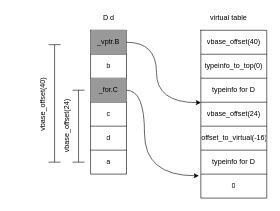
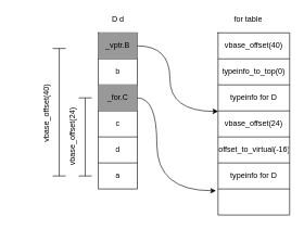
  <mxCell id="0" />
  <mxCell id="1" parent="0" />
  <mxCell id="2" value="" style="shape=table;html=1;whiteSpace=wrap;startSize=0;container=1;collapsible=0;childLayout=tableLayout;fillColor=#FFFFFF;fontColor=#000000;labelBackgroundColor=none;strokeColor=#000000;" parent="1" vertex="1"><mxGeometry x="150" y="50" width="60" height="240" as="geometry" /></mxCell>
  <mxCell id="3" value="" style="shape=partialRectangle;html=1;whiteSpace=wrap;collapsible=0;dropTarget=0;pointerEvents=0;fillColor=none;top=0;left=0;bottom=0;right=0;points=[[0,0.5],[1,0.5]];portConstraint=eastwest;fontColor=#000000;" parent="2" vertex="1"><mxGeometry width="60" height="40" as="geometry" /></mxCell>
  <mxCell id="4" value="_vptr.B" style="shape=partialRectangle;html=1;whiteSpace=wrap;connectable=0;fillColor=#999999;top=0;left=0;bottom=0;right=0;overflow=hidden;pointerEvents=1;fontColor=#000000;gradientColor=none;gradientDirection=radial;" parent="3" vertex="1"><mxGeometry width="60" height="40" as="geometry"><mxRectangle width="60" height="40" as="alternateBounds" /></mxGeometry></mxCell>
  <mxCell id="5" value="" style="shape=partialRectangle;html=1;whiteSpace=wrap;collapsible=0;dropTarget=0;pointerEvents=0;fillColor=none;top=0;left=0;bottom=0;right=0;points=[[0,0.5],[1,0.5]];portConstraint=eastwest;fontColor=#000000;" parent="2" vertex="1"><mxGeometry y="40" width="60" height="40" as="geometry" /></mxCell>
  <mxCell id="6" value="b" style="shape=partialRectangle;html=1;whiteSpace=wrap;connectable=0;fillColor=none;top=0;left=0;bottom=0;right=0;overflow=hidden;pointerEvents=1;fontColor=#000000;" parent="5" vertex="1"><mxGeometry width="60" height="40" as="geometry"><mxRectangle width="60" height="40" as="alternateBounds" /></mxGeometry></mxCell>
  <mxCell id="7" value="" style="shape=partialRectangle;html=1;whiteSpace=wrap;collapsible=0;dropTarget=0;pointerEvents=0;fillColor=none;top=0;left=0;bottom=0;right=0;points=[[0,0.5],[1,0.5]];portConstraint=eastwest;fontColor=#000000;" parent="2" vertex="1"><mxGeometry y="80" width="60" height="40" as="geometry" /></mxCell>
  <mxCell id="8" value="_for.C" style="shape=partialRectangle;html=1;whiteSpace=wrap;connectable=0;fillColor=#999999;top=0;left=0;bottom=0;right=0;overflow=hidden;pointerEvents=1;fontColor=#000000;" parent="7" vertex="1"><mxGeometry width="60" height="40" as="geometry"><mxRectangle width="60" height="40" as="alternateBounds" /></mxGeometry></mxCell>
  <mxCell id="9" style="shape=partialRectangle;html=1;whiteSpace=wrap;collapsible=0;dropTarget=0;pointerEvents=0;fillColor=none;top=0;left=0;bottom=0;right=0;points=[[0,0.5],[1,0.5]];portConstraint=eastwest;fontColor=#000000;" parent="2" vertex="1"><mxGeometry y="120" width="60" height="40" as="geometry" /></mxCell>
  <mxCell id="10" value="c" style="shape=partialRectangle;html=1;whiteSpace=wrap;connectable=0;fillColor=none;top=0;left=0;bottom=0;right=0;overflow=hidden;pointerEvents=1;fontColor=#000000;" parent="9" vertex="1"><mxGeometry width="60" height="40" as="geometry"><mxRectangle width="60" height="40" as="alternateBounds" /></mxGeometry></mxCell>
  <mxCell id="11" style="shape=partialRectangle;html=1;whiteSpace=wrap;collapsible=0;dropTarget=0;pointerEvents=0;fillColor=none;top=0;left=0;bottom=0;right=0;points=[[0,0.5],[1,0.5]];portConstraint=eastwest;fontColor=#000000;" parent="2" vertex="1"><mxGeometry y="160" width="60" height="40" as="geometry" /></mxCell>
  <mxCell id="12" value="d" style="shape=partialRectangle;html=1;whiteSpace=wrap;connectable=0;fillColor=none;top=0;left=0;bottom=0;right=0;overflow=hidden;pointerEvents=1;fontColor=#000000;" parent="11" vertex="1"><mxGeometry width="60" height="40" as="geometry"><mxRectangle width="60" height="40" as="alternateBounds" /></mxGeometry></mxCell>
  <mxCell id="13" style="shape=partialRectangle;html=1;whiteSpace=wrap;collapsible=0;dropTarget=0;pointerEvents=0;fillColor=none;top=0;left=0;bottom=0;right=0;points=[[0,0.5],[1,0.5]];portConstraint=eastwest;fontColor=#000000;" parent="2" vertex="1"><mxGeometry y="200" width="60" height="40" as="geometry" /></mxCell>
  <mxCell id="14" value="a" style="shape=partialRectangle;html=1;whiteSpace=wrap;connectable=0;fillColor=none;top=0;left=0;bottom=0;right=0;overflow=hidden;pointerEvents=1;fontColor=#000000;" parent="13" vertex="1"><mxGeometry width="60" height="40" as="geometry"><mxRectangle width="60" height="40" as="alternateBounds" /></mxGeometry></mxCell>
  <mxCell id="15" value="" style="shape=table;html=1;whiteSpace=wrap;startSize=0;container=1;collapsible=0;childLayout=tableLayout;fillColor=#FFFFFF;fontColor=#000000;labelBackgroundColor=none;strokeColor=#000000;" parent="1" vertex="1"><mxGeometry x="334" y="50" width="110" height="280" as="geometry" /></mxCell>
  <mxCell id="16" value="" style="shape=partialRectangle;html=1;whiteSpace=wrap;collapsible=0;dropTarget=0;pointerEvents=0;fillColor=none;top=0;left=0;bottom=0;right=0;points=[[0,0.5],[1,0.5]];portConstraint=eastwest;fontColor=#000000;" parent="15" vertex="1"><mxGeometry width="110" height="40" as="geometry" /></mxCell>
  <mxCell id="17" value="vbase_offset(40)" style="shape=partialRectangle;html=1;whiteSpace=wrap;connectable=0;fillColor=none;top=0;left=0;bottom=0;right=0;overflow=hidden;pointerEvents=1;fontColor=#000000;" parent="16" vertex="1"><mxGeometry width="110" height="40" as="geometry"><mxRectangle width="110" height="40" as="alternateBounds" /></mxGeometry></mxCell>
  <mxCell id="18" value="" style="shape=partialRectangle;html=1;whiteSpace=wrap;collapsible=0;dropTarget=0;pointerEvents=0;fillColor=none;top=0;left=0;bottom=0;right=0;points=[[0,0.5],[1,0.5]];portConstraint=eastwest;fontColor=#000000;" parent="15" vertex="1"><mxGeometry y="40" width="110" height="40" as="geometry" /></mxCell>
  <mxCell id="19" value="typeinfo_to_top(0)" style="shape=partialRectangle;html=1;whiteSpace=wrap;connectable=0;fillColor=none;top=0;left=0;bottom=0;right=0;overflow=hidden;pointerEvents=1;fontColor=#000000;" parent="18" vertex="1"><mxGeometry width="110" height="40" as="geometry"><mxRectangle width="110" height="40" as="alternateBounds" /></mxGeometry></mxCell>
  <mxCell id="20" value="" style="shape=partialRectangle;html=1;whiteSpace=wrap;collapsible=0;dropTarget=0;pointerEvents=0;fillColor=none;top=0;left=0;bottom=0;right=0;points=[[0,0.5],[1,0.5]];portConstraint=eastwest;fontColor=#000000;" parent="15" vertex="1"><mxGeometry y="80" width="110" height="40" as="geometry" /></mxCell>
  <mxCell id="21" value="typeinfo for D" style="shape=partialRectangle;html=1;whiteSpace=wrap;connectable=0;fillColor=none;top=0;left=0;bottom=0;right=0;overflow=hidden;pointerEvents=1;fontColor=#000000;" parent="20" vertex="1"><mxGeometry width="110" height="40" as="geometry"><mxRectangle width="110" height="40" as="alternateBounds" /></mxGeometry></mxCell>
  <mxCell id="22" style="shape=partialRectangle;html=1;whiteSpace=wrap;collapsible=0;dropTarget=0;pointerEvents=0;fillColor=none;top=0;left=0;bottom=0;right=0;points=[[0,0.5],[1,0.5]];portConstraint=eastwest;fontColor=#000000;" parent="15" vertex="1"><mxGeometry y="120" width="110" height="40" as="geometry" /></mxCell>
  <mxCell id="23" value="vbase_offset(24)" style="shape=partialRectangle;html=1;whiteSpace=wrap;connectable=0;fillColor=none;top=0;left=0;bottom=0;right=0;overflow=hidden;pointerEvents=1;fontColor=#000000;" parent="22" vertex="1"><mxGeometry width="110" height="40" as="geometry"><mxRectangle width="110" height="40" as="alternateBounds" /></mxGeometry></mxCell>
  <mxCell id="24" style="shape=partialRectangle;html=1;whiteSpace=wrap;collapsible=0;dropTarget=0;pointerEvents=0;fillColor=none;top=0;left=0;bottom=0;right=0;points=[[0,0.5],[1,0.5]];portConstraint=eastwest;fontColor=#000000;" parent="15" vertex="1"><mxGeometry y="160" width="110" height="40" as="geometry" /></mxCell>
  <mxCell id="25" value="offset_to_virtual(-16)" style="shape=partialRectangle;html=1;whiteSpace=wrap;connectable=0;fillColor=none;top=0;left=0;bottom=0;right=0;overflow=hidden;pointerEvents=1;fontColor=#000000;" parent="24" vertex="1"><mxGeometry width="110" height="40" as="geometry"><mxRectangle width="110" height="40" as="alternateBounds" /></mxGeometry></mxCell>
  <mxCell id="26" style="shape=partialRectangle;html=1;whiteSpace=wrap;collapsible=0;dropTarget=0;pointerEvents=0;fillColor=none;top=0;left=0;bottom=0;right=0;points=[[0,0.5],[1,0.5]];portConstraint=eastwest;fontColor=#000000;" parent="15" vertex="1"><mxGeometry y="200" width="110" height="40" as="geometry" /></mxCell>
  <mxCell id="27" value="typeinfo for D" style="shape=partialRectangle;html=1;whiteSpace=wrap;connectable=0;fillColor=none;top=0;left=0;bottom=0;right=0;overflow=hidden;pointerEvents=1;fontColor=#000000;" parent="26" vertex="1"><mxGeometry width="110" height="40" as="geometry"><mxRectangle width="110" height="40" as="alternateBounds" /></mxGeometry></mxCell>
  <mxCell id="28" style="shape=partialRectangle;html=1;whiteSpace=wrap;collapsible=0;dropTarget=0;pointerEvents=0;fillColor=none;top=0;left=0;bottom=0;right=0;points=[[0,0.5],[1,0.5]];portConstraint=eastwest;fontColor=#000000;" parent="15" vertex="1"><mxGeometry y="240" width="110" height="40" as="geometry" /></mxCell>
- <mxCell id="29" value="0" style="shape=partialRectangle;html=1;whiteSpace=wrap;connectable=0;fillColor=none;top=0;left=0;bottom=0;right=0;overflow=hidden;pointerEvents=1;fontColor=#000000;" parent="28" vertex="1"><mxGeometry width="110" height="40" as="geometry"><mxRectangle width="110" height="40" as="alternateBounds" /></mxGeometry></mxCell>
  <mxCell id="30" style="edgeStyle=orthogonalEdgeStyle;html=1;exitX=1;exitY=0.5;exitDx=0;exitDy=0;entryX=0.002;entryY=0.017;entryDx=0;entryDy=0;entryPerimeter=0;fontColor=#000000;curved=1;" parent="1" source="3" target="22" edge="1"><mxGeometry relative="1" as="geometry"><Array as="points"><mxPoint x="260" y="70" /><mxPoint x="260" y="171" /></Array></mxGeometry></mxCell>
  <mxCell id="31" style="edgeStyle=orthogonalEdgeStyle;curved=1;html=1;exitX=1;exitY=0.5;exitDx=0;exitDy=0;entryX=-0.029;entryY=0.067;entryDx=0;entryDy=0;entryPerimeter=0;fontColor=#000000;" parent="1" source="7" target="28" edge="1"><mxGeometry relative="1" as="geometry"><Array as="points"><mxPoint x="240" y="150" /><mxPoint x="240" y="293" /></Array></mxGeometry></mxCell>
  <mxCell id="32" value="" style="shape=crossbar;whiteSpace=wrap;html=1;rounded=1;direction=south;labelBackgroundColor=none;fontColor=#000000;strokeColor=#000000;fillColor=#000000;gradientColor=none;gradientDirection=radial;" parent="1" vertex="1"><mxGeometry x="80" y="74" width="20" height="196" as="geometry" /></mxCell>
  <mxCell id="33" value="" style="shape=crossbar;whiteSpace=wrap;html=1;rounded=1;direction=south;labelBackgroundColor=none;fontColor=#000000;strokeColor=#000000;fillColor=#000000;gradientColor=none;gradientDirection=radial;" parent="1" vertex="1"><mxGeometry x="120" y="150" width="20" height="120" as="geometry" /></mxCell>
  <mxCell id="34" value="vbase_offset(40)" style="text;html=1;align=center;verticalAlign=middle;resizable=0;points=[];autosize=1;strokeColor=none;fillColor=none;fontColor=#000000;rotation=-90;" parent="1" vertex="1"><mxGeometry x="20" y="164" width="100" height="20" as="geometry" /></mxCell>
  <mxCell id="35" value="vbase_offset(24)" style="text;html=1;align=center;verticalAlign=middle;resizable=0;points=[];autosize=1;strokeColor=none;fillColor=none;fontColor=#000000;rotation=-90;" parent="1" vertex="1"><mxGeometry x="60" y="200" width="100" height="20" as="geometry" /></mxCell>
- <mxCell id="36" value="virtual table" style="text;html=1;align=center;verticalAlign=middle;resizable=0;points=[];autosize=1;strokeColor=none;fillColor=none;fontColor=#000000;" parent="1" vertex="1"><mxGeometry x="340" y="20" width="80" height="20" as="geometry" /></mxCell>
+ <mxCell id="36" value="for table" style="text;html=1;align=center;verticalAlign=middle;resizable=0;points=[];autosize=1;strokeColor=none;fillColor=none;fontColor=#000000;" parent="1" vertex="1"><mxGeometry x="340" y="20" width="80" height="20" as="geometry" /></mxCell>
  <mxCell id="37" value="D d" style="text;html=1;align=center;verticalAlign=middle;resizable=0;points=[];autosize=1;strokeColor=none;fillColor=none;fontColor=#000000;" parent="1" vertex="1"><mxGeometry x="165" y="20" width="30" height="20" as="geometry" /></mxCell>
